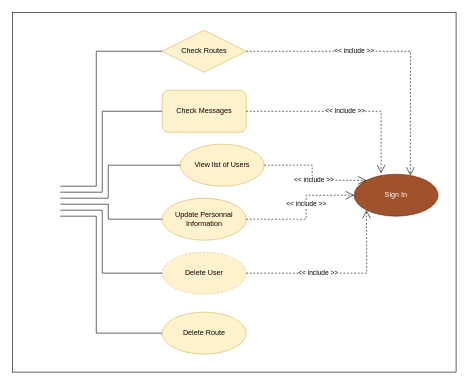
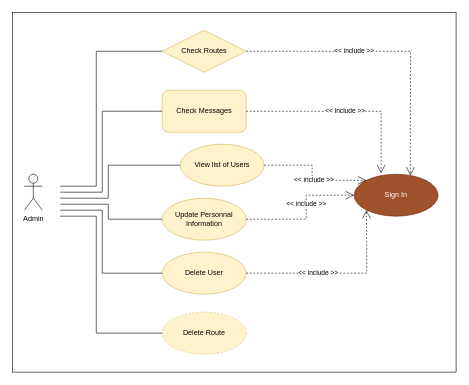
  <mxCell id="0" />
  <mxCell id="1" parent="0" />
  <mxCell id="2" value="" style="rounded=0;whiteSpace=wrap;html=1;" vertex="1" parent="1"><mxGeometry x="20" y="20" width="740" height="600" as="geometry" /></mxCell>
  <mxCell id="3" value="Check Routes" style="rhombus;whiteSpace=wrap;html=1;fillColor=#fff2cc;strokeColor=#d6b656;" vertex="1" parent="1"><mxGeometry x="270" y="50" width="140" height="70" as="geometry" /></mxCell>
  <mxCell id="4" value="Check Messages" style="whiteSpace=wrap;html=1;fillColor=#fff2cc;strokeColor=#d6b656;rounded=1;" vertex="1" parent="1"><mxGeometry x="270" y="150" width="140" height="70" as="geometry" /></mxCell>
  <mxCell id="5" value="View list of Users" style="ellipse;whiteSpace=wrap;html=1;fillColor=#fff2cc;strokeColor=#d6b656;" vertex="1" parent="1"><mxGeometry x="300" y="240" width="140" height="70" as="geometry" /></mxCell>
- <mxCell id="6" value="Delete User" style="ellipse;whiteSpace=wrap;html=1;fillColor=#fff2cc;strokeColor=#d6b656;dashed=1;" vertex="1" parent="1"><mxGeometry x="270" y="420" width="140" height="70" as="geometry" /></mxCell>
- <mxCell id="7" value="Delete Route" style="ellipse;whiteSpace=wrap;html=1;fillColor=#fff2cc;strokeColor=#d6b656;" vertex="1" parent="1"><mxGeometry x="270" y="520" width="140" height="70" as="geometry" /></mxCell>
+ <mxCell id="6" value="Delete User" style="ellipse;whiteSpace=wrap;html=1;fillColor=#fff2cc;strokeColor=#d6b656;" vertex="1" parent="1"><mxGeometry x="270" y="420" width="140" height="70" as="geometry" /></mxCell>
+ <mxCell id="7" value="Delete Route" style="ellipse;whiteSpace=wrap;html=1;fillColor=#fff2cc;strokeColor=#d6b656;dashed=1;" vertex="1" parent="1"><mxGeometry x="270" y="520" width="140" height="70" as="geometry" /></mxCell>
  <mxCell id="8" value="Update Personnal&lt;br&gt;Information" style="ellipse;whiteSpace=wrap;html=1;fillColor=#fff2cc;strokeColor=#d6b656;" vertex="1" parent="1"><mxGeometry x="270" y="330" width="140" height="70" as="geometry" /></mxCell>
  <mxCell id="9" value="Sign In" style="ellipse;whiteSpace=wrap;html=1;fillColor=#a0522d;strokeColor=#6D1F00;fontColor=#ffffff;" vertex="1" parent="1"><mxGeometry x="590" y="290" width="140" height="70" as="geometry" /></mxCell>
+ <mxCell id="10" value="&lt;div&gt;Admin&lt;/div&gt;" style="shape=umlActor;verticalLabelPosition=bottom;verticalAlign=top;html=1;" vertex="1" parent="1"><mxGeometry x="40" y="290" width="30" height="60" as="geometry" /></mxCell>
  <mxCell id="11" value="&amp;lt;&amp;lt; include &amp;gt;&amp;gt;" style="endArrow=open;endSize=12;dashed=1;html=1;rounded=0;entryX=0;entryY=0.5;entryDx=0;entryDy=0;exitX=1;exitY=0.5;exitDx=0;exitDy=0;" edge="1" parent="1" source="8" target="9"><mxGeometry x="0.136" width="160" relative="1" as="geometry"><mxPoint x="270" y="380" as="sourcePoint" /><mxPoint x="430" y="380" as="targetPoint" /><Array as="points"><mxPoint x="510" y="365" /><mxPoint x="510" y="325" /></Array><mxPoint as="offset" /></mxGeometry></mxCell>
  <mxCell id="12" value="&amp;lt;&amp;lt; include &amp;gt;&amp;gt;" style="endArrow=open;endSize=12;dashed=1;html=1;rounded=0;entryX=0;entryY=0;entryDx=0;entryDy=0;exitX=1;exitY=0.5;exitDx=0;exitDy=0;" edge="1" parent="1" source="5" target="9"><mxGeometry x="0.109" width="160" relative="1" as="geometry"><mxPoint x="420" y="375" as="sourcePoint" /><mxPoint x="600" y="335" as="targetPoint" /><Array as="points"><mxPoint x="520" y="275" /><mxPoint x="520" y="300" /></Array><mxPoint as="offset" /></mxGeometry></mxCell>
  <mxCell id="13" value="&amp;lt;&amp;lt; include &amp;gt;&amp;gt;" style="endArrow=open;endSize=12;dashed=1;html=1;rounded=0;entryX=0;entryY=1;entryDx=0;entryDy=0;exitX=1;exitY=0.5;exitDx=0;exitDy=0;" edge="1" parent="1" source="6" target="9"><mxGeometry x="-0.216" width="160" relative="1" as="geometry"><mxPoint x="430" y="460" as="sourcePoint" /><mxPoint x="610" y="420" as="targetPoint" /><Array as="points"><mxPoint x="611" y="455" /></Array><mxPoint as="offset" /></mxGeometry></mxCell>
  <mxCell id="14" value="&amp;lt;&amp;lt; include &amp;gt;&amp;gt;" style="endArrow=open;endSize=12;dashed=1;html=1;rounded=0;entryX=0.321;entryY=-0.021;entryDx=0;entryDy=0;exitX=1;exitY=0.5;exitDx=0;exitDy=0;entryPerimeter=0;" edge="1" parent="1" source="4" target="9"><mxGeometry x="0.004" width="160" relative="1" as="geometry"><mxPoint x="420" y="465" as="sourcePoint" /><mxPoint x="621" y="360" as="targetPoint" /><Array as="points"><mxPoint x="635" y="185" /></Array><mxPoint as="offset" /></mxGeometry></mxCell>
  <mxCell id="15" value="&amp;lt;&amp;lt; include &amp;gt;&amp;gt;" style="endArrow=open;endSize=12;dashed=1;html=1;rounded=0;entryX=0.67;entryY=0.032;entryDx=0;entryDy=0;exitX=1;exitY=0.5;exitDx=0;exitDy=0;entryPerimeter=0;" edge="1" parent="1" source="3" target="9"><mxGeometry x="-0.252" width="160" relative="1" as="geometry"><mxPoint x="420" y="195" as="sourcePoint" /><mxPoint x="645" y="299" as="targetPoint" /><Array as="points"><mxPoint x="684" y="85" /></Array><mxPoint as="offset" /></mxGeometry></mxCell>
  <mxCell id="16" value="" style="endArrow=none;html=1;rounded=0;entryX=0;entryY=0.5;entryDx=0;entryDy=0;" edge="1" parent="1" target="5"><mxGeometry width="50" height="50" relative="1" as="geometry"><mxPoint x="100" y="330" as="sourcePoint" /><mxPoint x="380" y="350" as="targetPoint" /><Array as="points"><mxPoint x="180" y="330" /><mxPoint x="180" y="275" /></Array></mxGeometry></mxCell>
  <mxCell id="17" value="" style="endArrow=none;html=1;rounded=0;entryX=0;entryY=0.5;entryDx=0;entryDy=0;" edge="1" parent="1" target="4"><mxGeometry width="50" height="50" relative="1" as="geometry"><mxPoint x="100" y="320" as="sourcePoint" /><mxPoint x="250" y="210" as="targetPoint" /><Array as="points"><mxPoint x="170" y="320" /><mxPoint x="170" y="185" /></Array></mxGeometry></mxCell>
  <mxCell id="18" value="" style="endArrow=none;html=1;rounded=0;entryX=0;entryY=0.5;entryDx=0;entryDy=0;" edge="1" parent="1" target="3"><mxGeometry width="50" height="50" relative="1" as="geometry"><mxPoint x="100" y="310" as="sourcePoint" /><mxPoint x="230" y="100" as="targetPoint" /><Array as="points"><mxPoint x="160" y="310" /><mxPoint x="160" y="85" /></Array></mxGeometry></mxCell>
  <mxCell id="19" value="" style="endArrow=none;html=1;rounded=0;entryX=0;entryY=0.5;entryDx=0;entryDy=0;" edge="1" parent="1" target="8"><mxGeometry width="50" height="50" relative="1" as="geometry"><mxPoint x="100" y="340" as="sourcePoint" /><mxPoint x="270" y="390" as="targetPoint" /><Array as="points"><mxPoint x="180" y="340" /><mxPoint x="180" y="365" /></Array></mxGeometry></mxCell>
  <mxCell id="20" value="" style="endArrow=none;html=1;rounded=0;entryX=0;entryY=0.5;entryDx=0;entryDy=0;" edge="1" parent="1" target="6"><mxGeometry width="50" height="50" relative="1" as="geometry"><mxPoint x="100" y="350" as="sourcePoint" /><mxPoint x="260" y="445" as="targetPoint" /><Array as="points"><mxPoint x="170" y="350" /><mxPoint x="170" y="455" /></Array></mxGeometry></mxCell>
  <mxCell id="21" value="" style="endArrow=none;html=1;rounded=0;entryX=0;entryY=0.5;entryDx=0;entryDy=0;" edge="1" parent="1" target="7"><mxGeometry width="50" height="50" relative="1" as="geometry"><mxPoint x="100" y="360" as="sourcePoint" /><mxPoint x="250" y="507.5" as="targetPoint" /><Array as="points"><mxPoint x="160" y="360" /><mxPoint x="160" y="555" /></Array></mxGeometry></mxCell>
